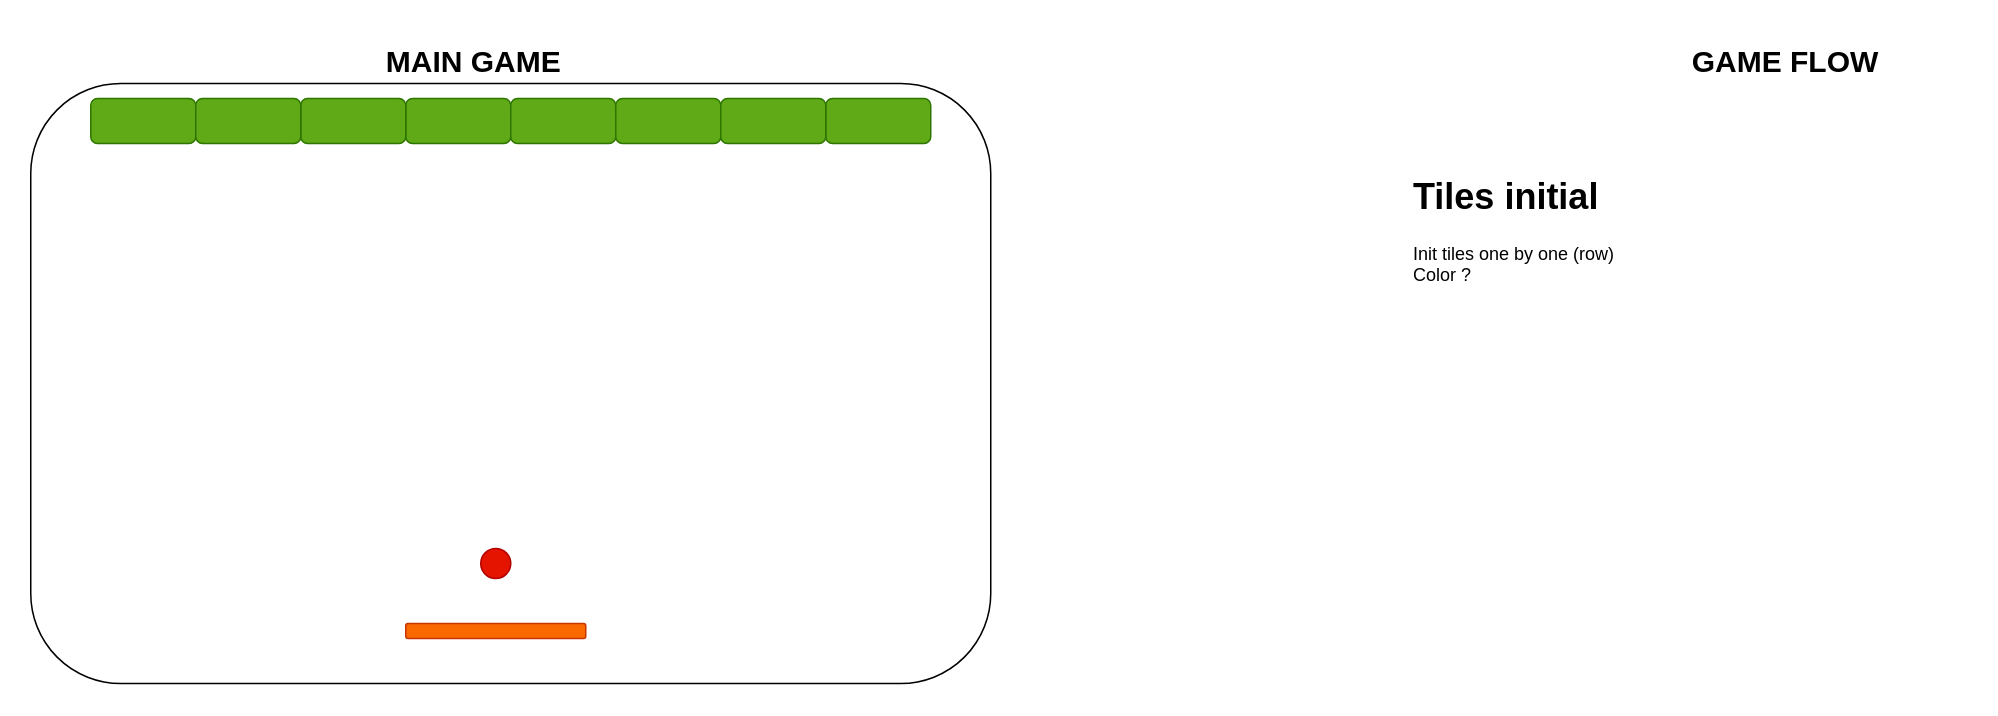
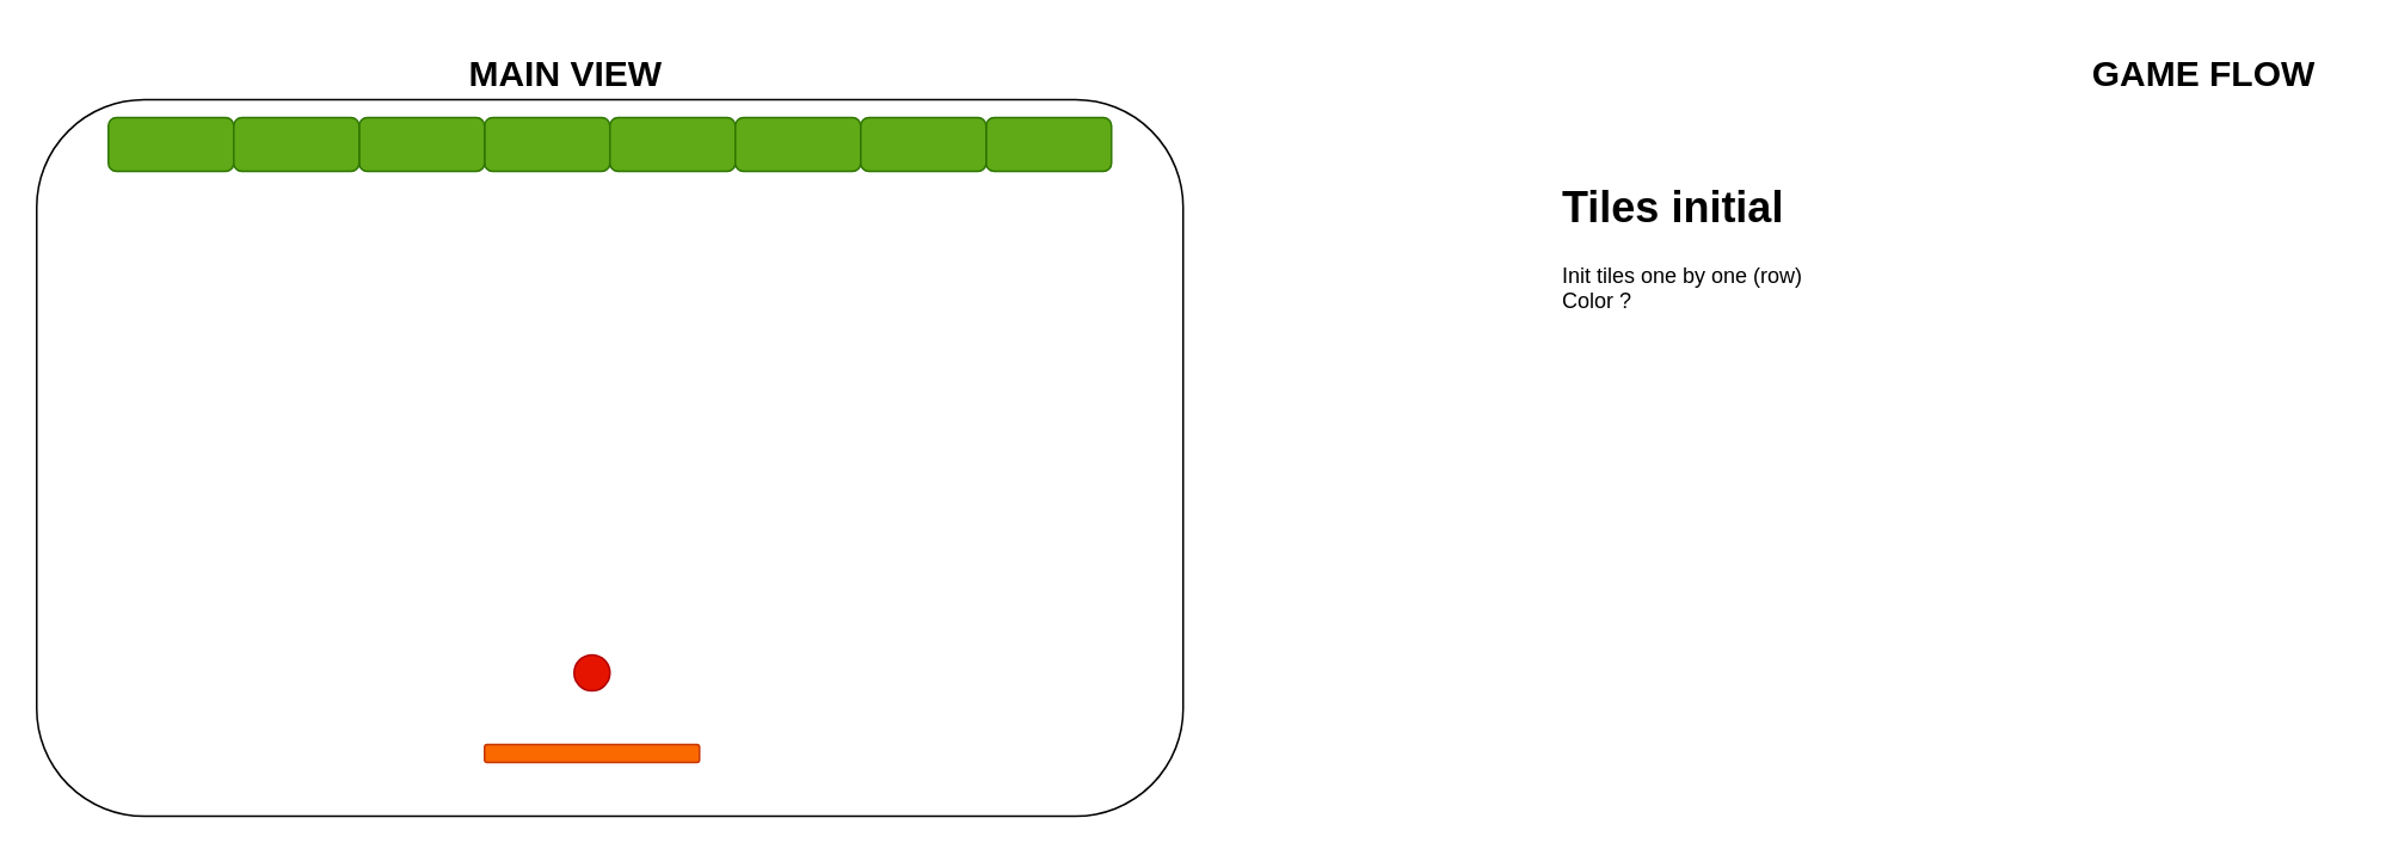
  <mxCell id="0" />
  <mxCell id="1" parent="0" />
  <mxCell id="2" value="" style="rounded=1;whiteSpace=wrap;html=1;aspect=fixed;movable=0;resizable=0;rotatable=0;deletable=0;editable=0;locked=1;connectable=0;" vertex="1" parent="1"><mxGeometry x="20" y="55" width="640" height="400" as="geometry" /></mxCell>
  <mxCell id="3" value="" style="rounded=1;whiteSpace=wrap;html=1;fillColor=#60a917;strokeColor=#2D7600;fontColor=#ffffff;" vertex="1" parent="1"><mxGeometry x="60" y="65" width="70" height="30" as="geometry" /></mxCell>
  <mxCell id="4" value="" style="rounded=1;whiteSpace=wrap;html=1;fillColor=#60a917;strokeColor=#2D7600;fontColor=#ffffff;" vertex="1" parent="1"><mxGeometry x="270" y="65" width="70" height="30" as="geometry" /></mxCell>
  <mxCell id="5" value="" style="rounded=1;whiteSpace=wrap;html=1;fillColor=#60a917;strokeColor=#2D7600;fontColor=#ffffff;" vertex="1" parent="1"><mxGeometry x="200" y="65" width="70" height="30" as="geometry" /></mxCell>
  <mxCell id="6" value="" style="rounded=1;whiteSpace=wrap;html=1;fillColor=#60a917;strokeColor=#2D7600;fontColor=#ffffff;" vertex="1" parent="1"><mxGeometry x="130" y="65" width="70" height="30" as="geometry" /></mxCell>
  <mxCell id="7" value="" style="rounded=1;whiteSpace=wrap;html=1;fillColor=#60a917;strokeColor=#2D7600;fontColor=#ffffff;" vertex="1" parent="1"><mxGeometry x="550" y="65" width="70" height="30" as="geometry" /></mxCell>
  <mxCell id="8" value="" style="rounded=1;whiteSpace=wrap;html=1;fillColor=#60a917;strokeColor=#2D7600;fontColor=#ffffff;" vertex="1" parent="1"><mxGeometry x="340" y="65" width="70" height="30" as="geometry" /></mxCell>
  <mxCell id="9" value="" style="rounded=1;whiteSpace=wrap;html=1;fillColor=#60a917;strokeColor=#2D7600;fontColor=#ffffff;" vertex="1" parent="1"><mxGeometry x="410" y="65" width="70" height="30" as="geometry" /></mxCell>
  <mxCell id="10" value="" style="rounded=1;whiteSpace=wrap;html=1;fillColor=#60a917;strokeColor=#2D7600;fontColor=#ffffff;" vertex="1" parent="1"><mxGeometry x="480" y="65" width="70" height="30" as="geometry" /></mxCell>
  <mxCell id="11" value="" style="rounded=1;whiteSpace=wrap;html=1;fillColor=#fa6800;fontColor=#000000;strokeColor=#C73500;" vertex="1" parent="1"><mxGeometry x="270" y="415" width="120" height="10" as="geometry" /></mxCell>
  <mxCell id="12" value="" style="ellipse;whiteSpace=wrap;html=1;aspect=fixed;fillColor=#e51400;fontColor=#ffffff;strokeColor=#B20000;" vertex="1" parent="1"><mxGeometry x="320" y="365" width="20" height="20" as="geometry" /></mxCell>
- <mxCell id="13" value="&lt;b&gt;&lt;font style=&quot;font-size: 20px;&quot;&gt;MAIN GAME&lt;/font&gt;&lt;/b&gt;" style="text;html=1;align=center;verticalAlign=middle;resizable=0;points=[];autosize=1;strokeColor=none;fillColor=none;" vertex="1" parent="1"><mxGeometry x="250" y="20" width="130" height="40" as="geometry" /></mxCell>
- <mxCell id="14" value="GAME FLOW" style="text;html=1;align=center;verticalAlign=middle;whiteSpace=wrap;rounded=0;fontSize=20;fontStyle=1" vertex="1" parent="1"><mxGeometry x="1110" y="25" width="160" height="30" as="geometry" /></mxCell>
- <mxCell id="15" value="&lt;h1 style=&quot;margin-top: 0px;&quot;&gt;Tiles initial&lt;/h1&gt;&lt;div&gt;Init tiles one by one (row)&lt;/div&gt;&lt;div&gt;Color ?&lt;/div&gt;" style="text;html=1;whiteSpace=wrap;overflow=hidden;rounded=0;" vertex="1" parent="1"><mxGeometry x="940" y="110" width="180" height="120" as="geometry" /></mxCell>
+ <mxCell id="13" value="&lt;b&gt;&lt;font style=&quot;font-size: 20px;&quot;&gt;MAIN VIEW&lt;/font&gt;&lt;/b&gt;" style="text;html=1;align=center;verticalAlign=middle;resizable=0;points=[];autosize=1;strokeColor=none;fillColor=none;" vertex="1" parent="1"><mxGeometry x="250" y="20" width="130" height="40" as="geometry" /></mxCell>
+ <mxCell id="14" value="GAME FLOW" style="text;html=1;align=center;verticalAlign=middle;whiteSpace=wrap;rounded=0;fontSize=20;fontStyle=1" vertex="1" parent="1"><mxGeometry x="1150" y="25" width="160" height="30" as="geometry" /></mxCell>
+ <mxCell id="15" value="&lt;h1 style=&quot;margin-top: 0px;&quot;&gt;Tiles initial&lt;/h1&gt;&lt;div&gt;Init tiles one by one (row)&lt;/div&gt;&lt;div&gt;Color ?&lt;/div&gt;" style="text;html=1;whiteSpace=wrap;overflow=hidden;rounded=0;" vertex="1" parent="1"><mxGeometry x="870" y="95" width="180" height="120" as="geometry" /></mxCell>
